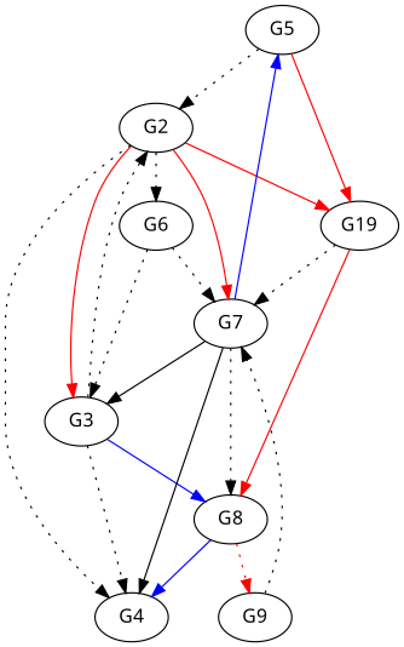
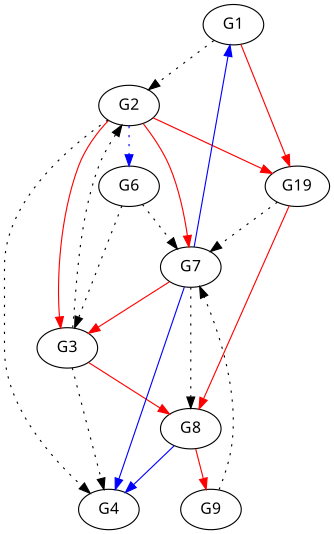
  digraph {
    fontname="Noto Sans"
    node [fontname="Noto Sans"]
    edge [fontname="Noto Sans"]
-   n1 [label=G5]
+   n1 [label=G1]
    n2 [label=G2]
    n3 [label=G19]
    n4 [label=G3]
    n5 [label=G4]
    n6 [label=G6]
    n7 [label=G7]
    n8 [label=G8]
    n9 [label=G9]
    n1 -> n2 [style=dotted]
    n1 -> n3 [color=red]
    n2 -> n3 [color=red]
    n2 -> n4 [color=red]
    n2 -> n5 [style=dotted]
-   n2 -> n6 [style=dotted]
+   n2 -> n6 [style=dotted color=blue]
    n2 -> n7 [color=red]
    n3 -> n7 [style=dotted]
    n3 -> n8 [color=red]
    n4 -> n2 [style=dotted]
    n4 -> n5 [style=dotted]
-   n4 -> n8 [color=blue]
+   n4 -> n8 [color=red]
    n6 -> n4 [style=dotted]
    n6 -> n7 [style=dotted]
    n7 -> n1 [color=blue]
-   n7 -> n4 [color=black]
-   n7 -> n5 [color=black]
+   n7 -> n4 [color=red]
+   n7 -> n5 [color=blue]
    n7 -> n8 [style=dotted]
    n8 -> n5 [color=blue]
-   n8 -> n9 [color=red style=dotted]
+   n8 -> n9 [color=red]
    n9 -> n7 [style=dotted]
  }
